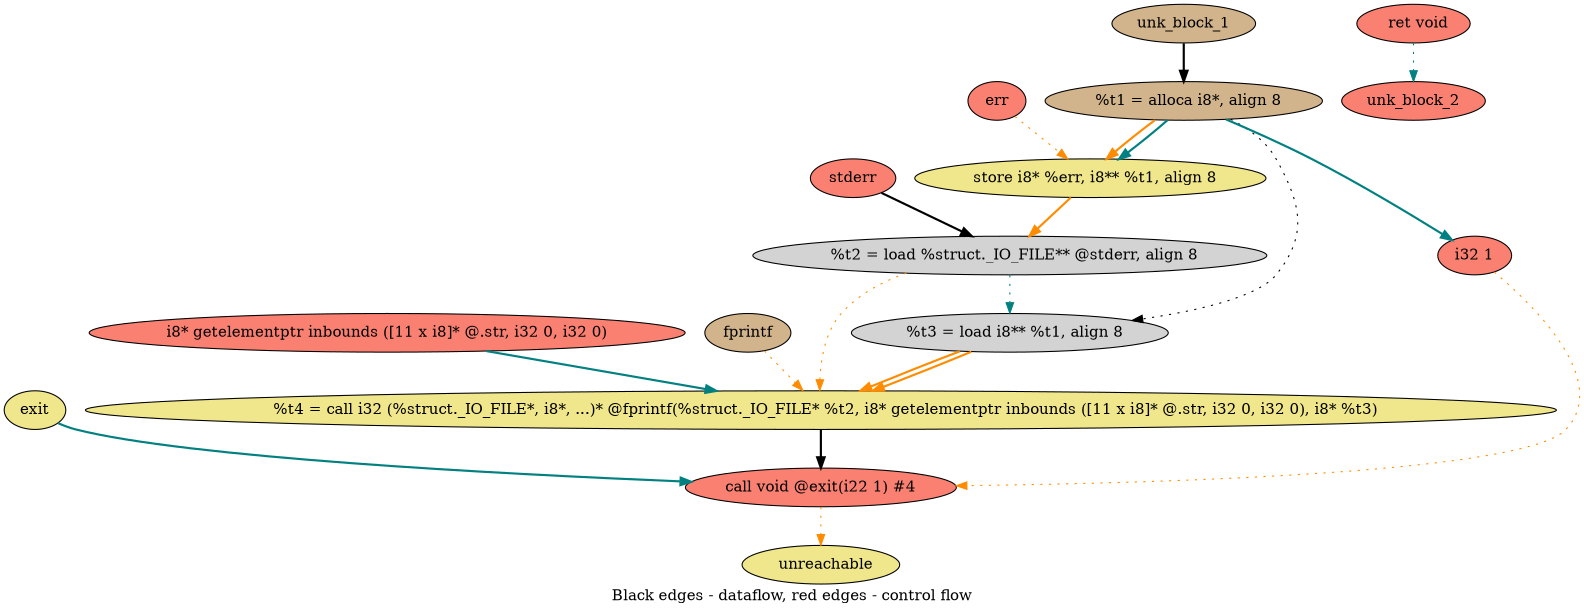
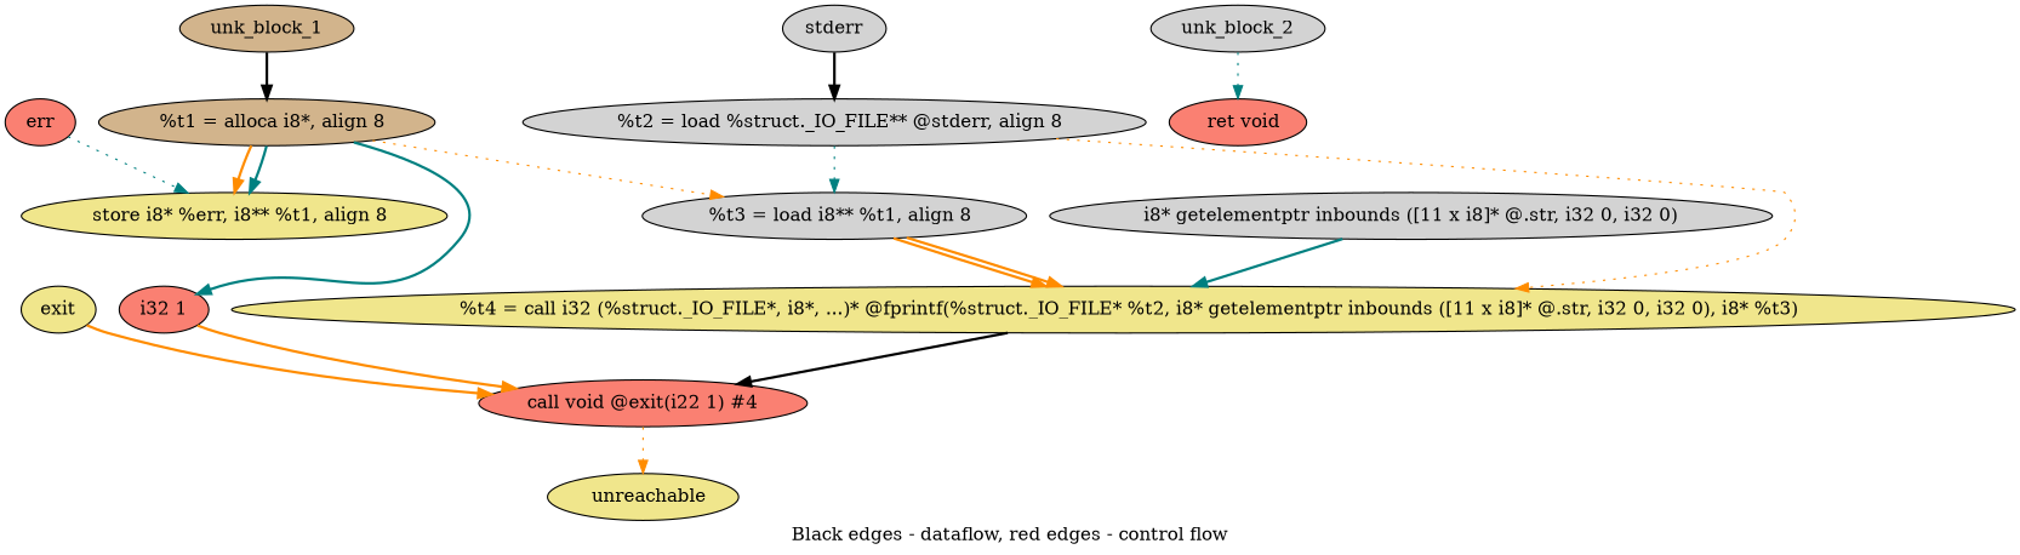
  digraph {
    compound=true
    label="Black edges - dataflow, red edges - control flow"
    node [fillcolor=salmon style=filled]
    edge [color=darkorange style=bold]
    n1 [fillcolor=tan label="  %t1 = alloca i8*, align 8"]
    n2 [fillcolor=khaki label="  store i8* %err, i8** %t1, align 8"]
    n3 [fillcolor=lightgrey label="  %t3 = load i8** %t1, align 8"]
    "i32 1"
    n5 [fillcolor=lightgrey label="  %t2 = load %struct._IO_FILE** @stderr, align 8"]
    n6 [fillcolor=khaki label="  %t4 = call i32 (%struct._IO_FILE*, i8*, ...)* @fprintf(%struct._IO_FILE* %t2, i8* getelementptr inbounds ([11 x i8]* @.str, i32 0, i32 0), i8* %t3)"]
    n7 [label="call void @exit(i22 1) #4"]
    n8 [fillcolor=khaki label="  unreachable"]
    unk_block_1 [fillcolor=tan]
    err
-   stderr
-   "i8* getelementptr inbounds ([11 x i8]* @.str, i32 0, i32 0)"
-   fprintf [fillcolor=tan]
+   stderr [fillcolor=lightgrey]
+   "i8* getelementptr inbounds ([11 x i8]* @.str, i32 0, i32 0)" [fillcolor=lightgrey]
    exit [fillcolor=khaki]
    n15 [label="  ret void"]
-   unk_block_2
+   unk_block_2 [fillcolor=lightgrey]
    n1 -> n2 [weight=2]
    n1 -> n2 [color=teal]
-   n1 -> n3 [color=black style=dotted]
+   n1 -> n3 [style=dotted]
    n1 -> "i32 1" [color=teal]
-   n2 -> n5 [weight=2]
    n3 -> n6 [weight=2]
    n3 -> n6
-   "i32 1" -> n7 [style=dotted]
+   "i32 1" -> n7
    n5 -> n3 [color=teal style=dotted weight=2]
    n5 -> n6 [style=dotted]
    n6 -> n7 [color=black weight=2]
    n7 -> n8 [style=dotted weight=2]
    unk_block_1 -> n1 [color=black]
-   err -> n2 [style=dotted]
+   err -> n2 [color=teal style=dotted]
    stderr -> n5 [color=black]
    "i8* getelementptr inbounds ([11 x i8]* @.str, i32 0, i32 0)" -> n6 [color=teal]
-   fprintf -> n6 [style=dotted]
-   exit -> n7 [color=teal]
-   n15 -> unk_block_2 [color=teal style=dotted]
+   exit -> n7
+   unk_block_2 -> n15 [color=teal style=dotted]
  }
